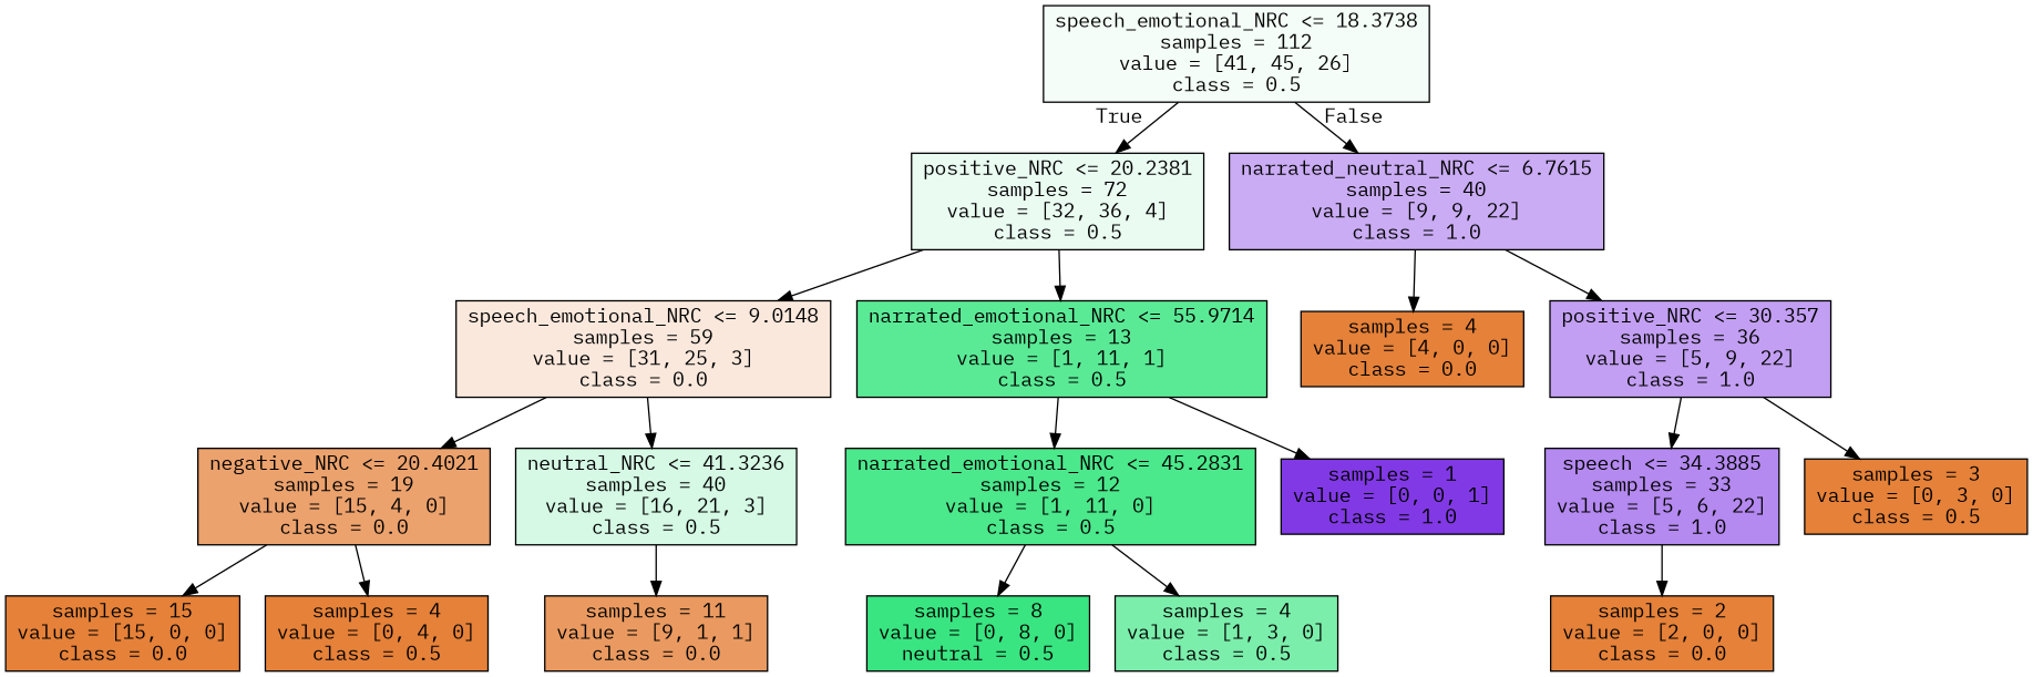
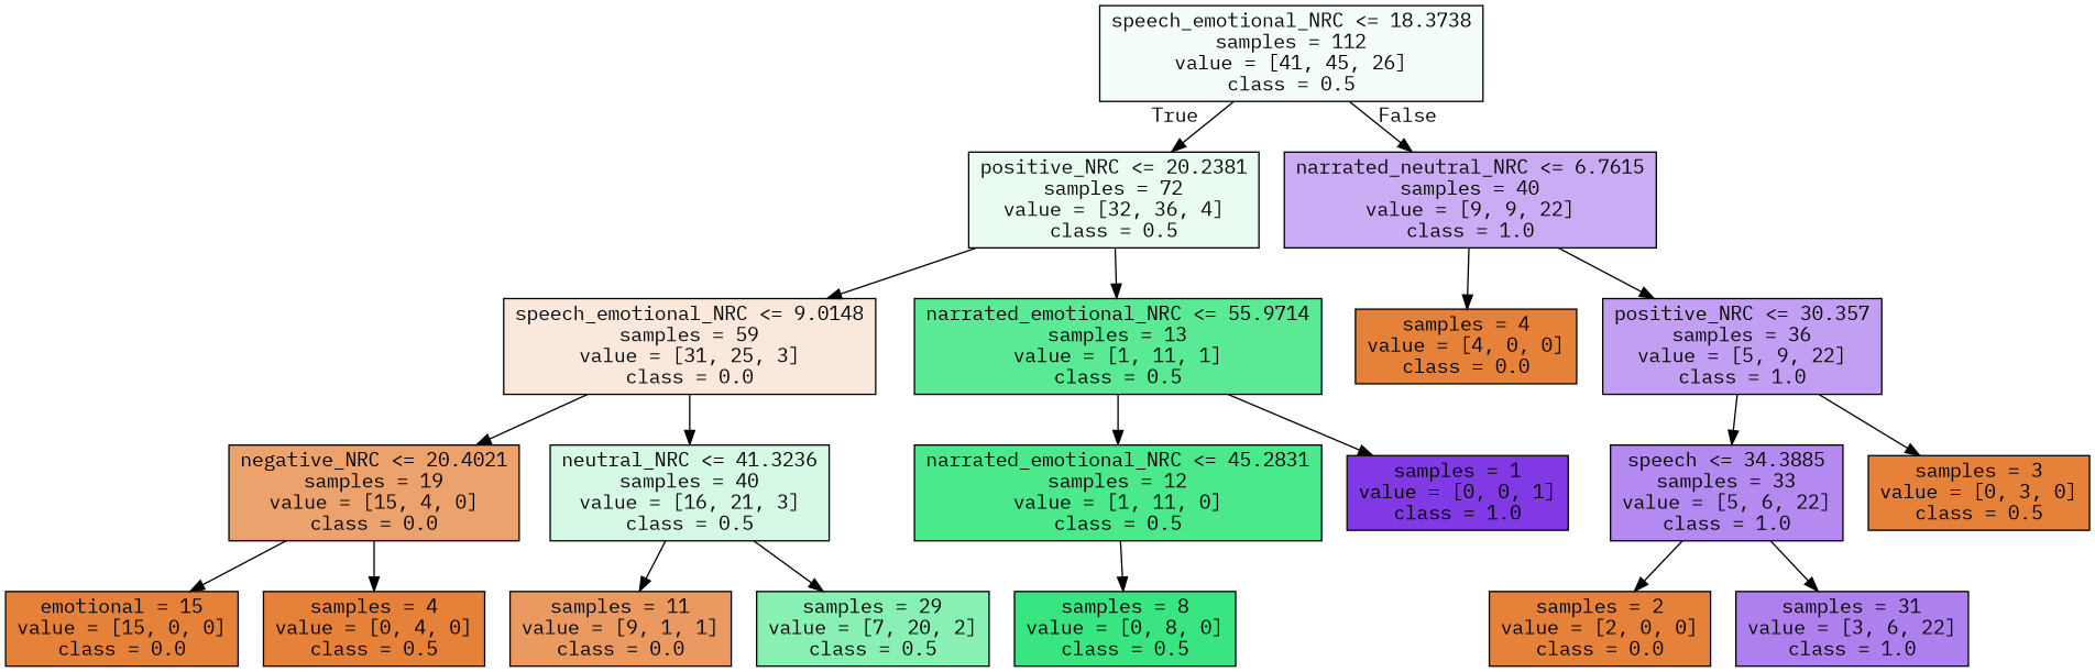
  digraph {
    fontname="IBM Plex Mono"
    node [color=black fillcolor="#e58139ff" fontname="IBM Plex Mono" shape=box style=filled]
    edge [fontname="IBM Plex Mono"]
    n1 [fillcolor="#39e5810e" label="speech_emotional_NRC <= 18.3738\nsamples = 112\nvalue = [41, 45, 26]\nclass = 0.5"]
    n2 [fillcolor="#39e5811a" label="positive_NRC <= 20.2381\nsamples = 72\nvalue = [32, 36, 4]\nclass = 0.5"]
    n3 [fillcolor="#8139e56b" label="narrated_neutral_NRC <= 6.7615\nsamples = 40\nvalue = [9, 9, 22]\nclass = 1.0"]
    n4 [fillcolor="#e581392d" label="speech_emotional_NRC <= 9.0148\nsamples = 59\nvalue = [31, 25, 3]\nclass = 0.0"]
    n5 [fillcolor="#39e581d4" label="narrated_emotional_NRC <= 55.9714\nsamples = 13\nvalue = [1, 11, 1]\nclass = 0.5"]
    n6 [label="samples = 4\nvalue = [4, 0, 0]\nclass = 0.0"]
    n7 [fillcolor="#8139e57b" label="positive_NRC <= 30.357\nsamples = 36\nvalue = [5, 9, 22]\nclass = 1.0"]
    n8 [fillcolor="#e58139bb" label="negative_NRC <= 20.4021\nsamples = 19\nvalue = [15, 4, 0]\nclass = 0.0"]
    n9 [fillcolor="#39e58135" label="neutral_NRC <= 41.3236\nsamples = 40\nvalue = [16, 21, 3]\nclass = 0.5"]
    n10 [fillcolor="#39e581e8" label="narrated_emotional_NRC <= 45.2831\nsamples = 12\nvalue = [1, 11, 0]\nclass = 0.5"]
    n11 [fillcolor="#8139e5ff" label="samples = 1\nvalue = [0, 0, 1]\nclass = 1.0"]
-   n12 [label="samples = 15\nvalue = [15, 0, 0]\nclass = 0.0"]
+   n12 [label="emotional = 15\nvalue = [15, 0, 0]\nclass = 0.0"]
    n13 [label="samples = 4\nvalue = [0, 4, 0]\nclass = 0.5"]
    n14 [fillcolor="#e58139cc" label="samples = 11\nvalue = [9, 1, 1]\nclass = 0.0"]
-   n16 [fillcolor="#39e581ff" label="samples = 8\nvalue = [0, 8, 0]\nneutral = 0.5"]
-   n17 [fillcolor="#39e581aa" label="samples = 4\nvalue = [1, 3, 0]\nclass = 0.5"]
+   n15 [fillcolor="#39e58197" label="samples = 29\nvalue = [7, 20, 2]\nclass = 0.5"]
+   n16 [fillcolor="#39e581ff" label="samples = 8\nvalue = [0, 8, 0]\nclass = 0.5"]
    n18 [fillcolor="#8139e597" label="speech <= 34.3885\nsamples = 33\nvalue = [5, 6, 22]\nclass = 1.0"]
    n19 [label="samples = 3\nvalue = [0, 3, 0]\nclass = 0.5"]
    n20 [label="samples = 2\nvalue = [2, 0, 0]\nclass = 0.0"]
+   n21 [fillcolor="#8139e5a3" label="samples = 31\nvalue = [3, 6, 22]\nclass = 1.0"]
    n1 -> n2 [headlabel=True labelangle=45 labeldistance=2.5]
    n1 -> n3 [headlabel=False labelangle=-45 labeldistance=2.5]
    n2 -> n4
    n2 -> n5
    n3 -> n6
    n3 -> n7
    n4 -> n8
    n4 -> n9
    n5 -> n10
    n5 -> n11
    n7 -> n18
    n7 -> n19
    n8 -> n12
    n8 -> n13
    n9 -> n14
+   n9 -> n15
    n10 -> n16
-   n10 -> n17
    n18 -> n20
+   n18 -> n21
  }
